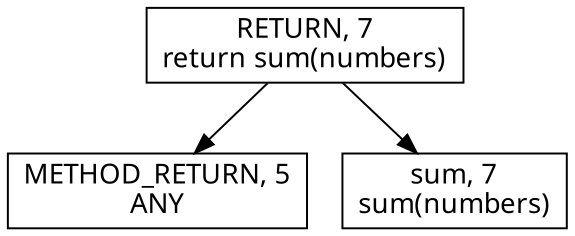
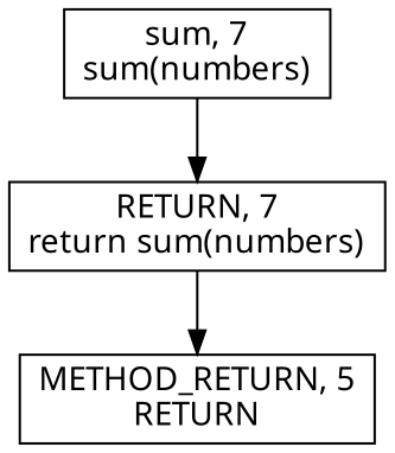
  digraph {
    fontname="Noto Sans"
    node [fontname="Noto Sans" shape=rect]
    edge [fontname="Noto Sans"]
    n1 [label=<RETURN, 7<BR/>return sum(numbers)>]
-   n2 [label=<METHOD_RETURN, 5<BR/>ANY>]
+   n2 [label=<METHOD_RETURN, 5<BR/>RETURN>]
    n3 [label=<sum, 7<BR/>sum(numbers)>]
    n1 -> n2
-   n1 -> n3
+   n3 -> n1
  }
